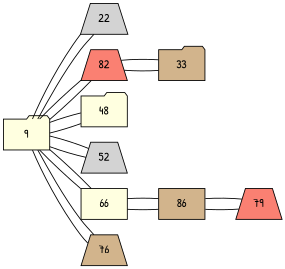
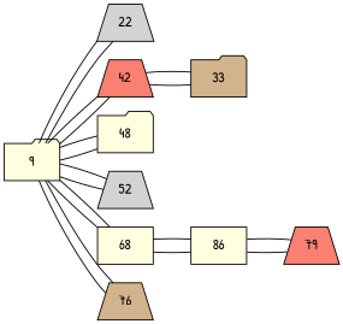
  graph {
    fontname="Patrick Hand"
    rankdir=LR
    node [fillcolor=lightyellow fontname="Patrick Hand" shape=trapezium style=filled]
    edge [fontname="Patrick Hand"]
    n1 [label=9 shape=folder]
    22 [fillcolor=lightgrey]
-   42 [fillcolor=salmon label=82]
+   42 [fillcolor=salmon]
    48 [shape=folder]
    52 [fillcolor=lightgrey]
-   68 [shape=box label=66]
+   68 [shape=box]
    76 [fillcolor=tan]
    33 [fillcolor=tan shape=folder]
-   86 [fillcolor=tan shape=box]
+   86 [shape=box]
    n10 [fillcolor=salmon label=79]
    n1 -- 22
    n1 -- 42
    n1 -- 48
    n1 -- 52
    n1 -- 68
    n1 -- 76
    22 -- n1
    42 -- n1
    42 -- 33
    48 -- n1
    52 -- n1
    68 -- n1
    68 -- 86
    76 -- n1
    33 -- 42
    86 -- 68
    86 -- n10
    n10 -- 86
  }
